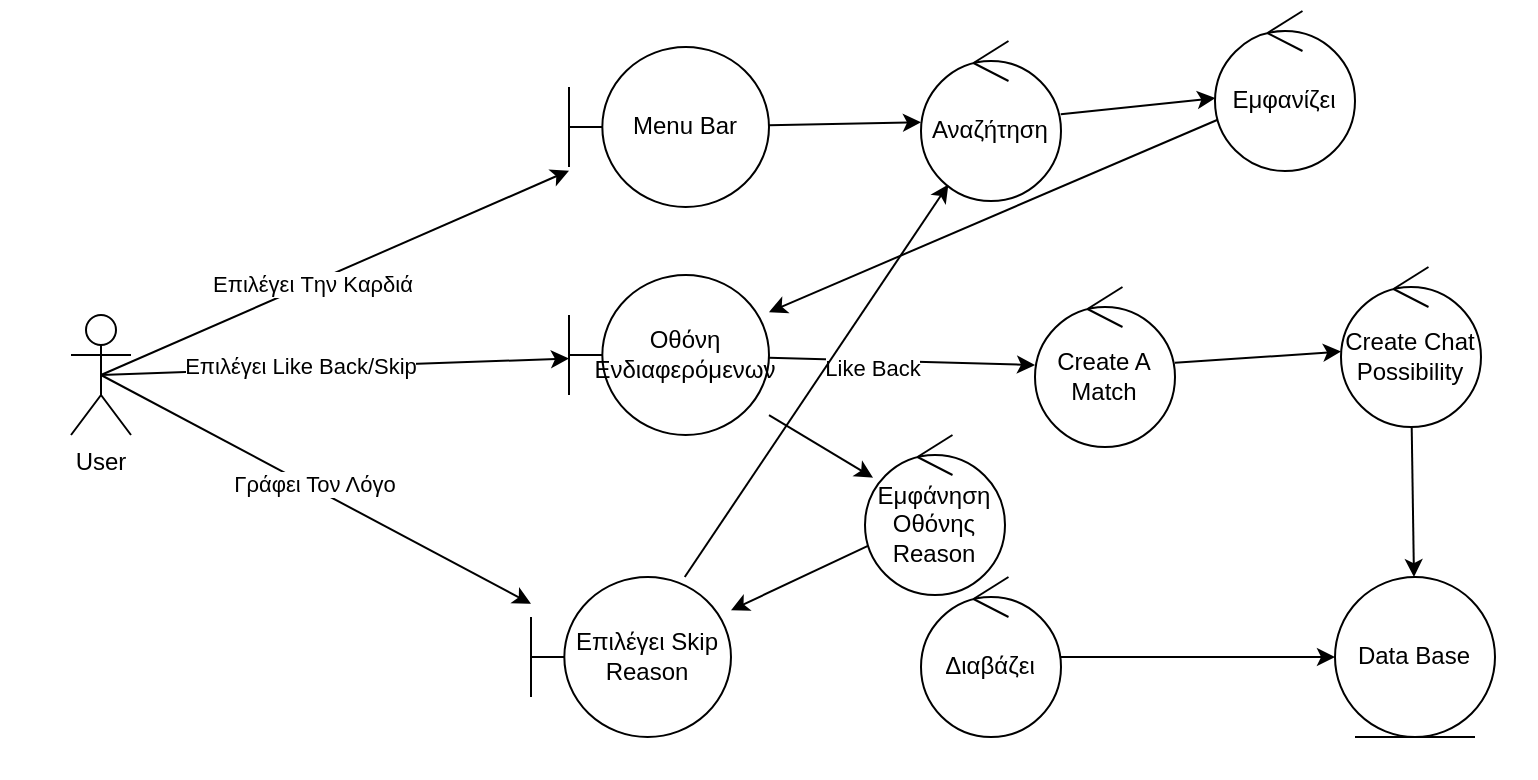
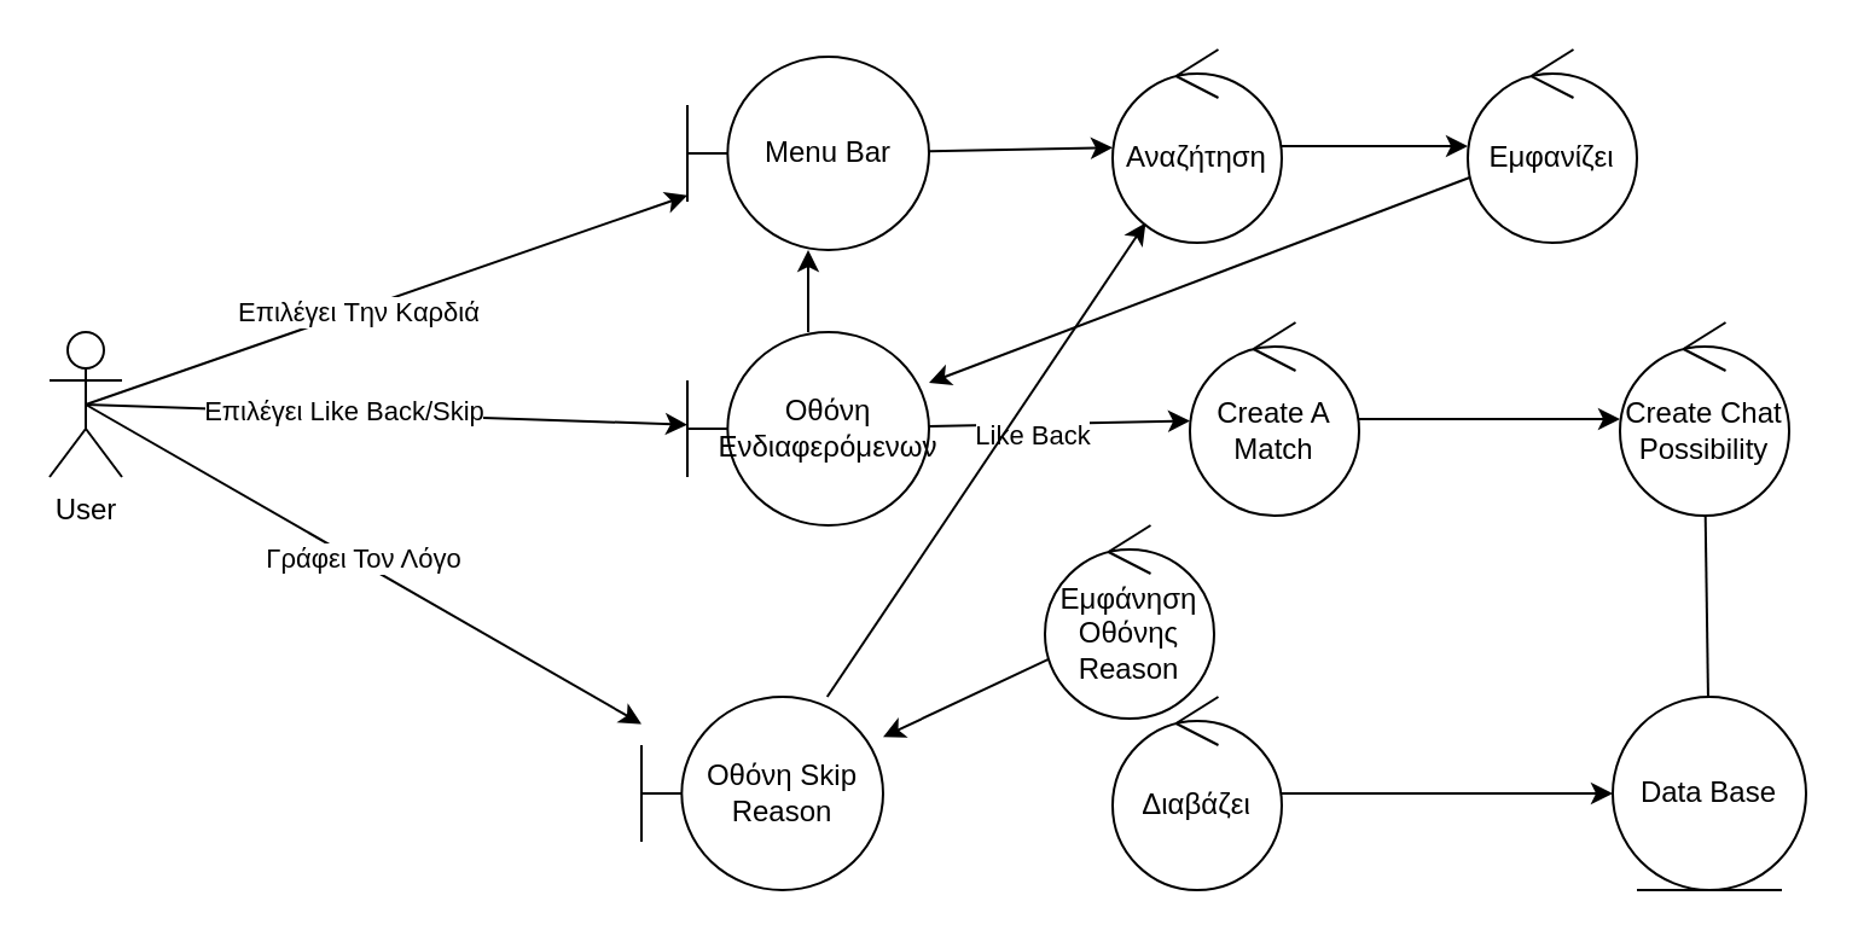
  <mxCell id="0" />
  <mxCell id="1" parent="0" />
  <mxCell id="2" value="Data Base" style="ellipse;shape=umlEntity;whiteSpace=wrap;html=1;" vertex="1" parent="1"><mxGeometry x="667" y="288" width="80" height="80" as="geometry" /></mxCell>
  <mxCell id="3" style="edgeStyle=none;rounded=0;orthogonalLoop=1;jettySize=auto;html=1;exitX=0.5;exitY=0.5;exitDx=0;exitDy=0;exitPerimeter=0;" edge="1" parent="1" source="9" target="13"><mxGeometry relative="1" as="geometry" /></mxCell>
  <mxCell id="4" value="Eπιλέγει Tην Kαρδιά" style="edgeLabel;html=1;align=center;verticalAlign=middle;resizable=0;points=[];" vertex="1" connectable="0" parent="3"><mxGeometry x="-0.093" y="-1" relative="1" as="geometry"><mxPoint x="-1" as="offset" /></mxGeometry></mxCell>
  <mxCell id="5" style="edgeStyle=none;rounded=0;orthogonalLoop=1;jettySize=auto;html=1;exitX=0.5;exitY=0.5;exitDx=0;exitDy=0;exitPerimeter=0;" edge="1" parent="1" source="9" target="17"><mxGeometry relative="1" as="geometry" /></mxCell>
  <mxCell id="6" value="Επιλέγει Like Back/Skip" style="edgeLabel;html=1;align=center;verticalAlign=middle;resizable=0;points=[];" vertex="1" connectable="0" parent="5"><mxGeometry x="-0.153" y="1" relative="1" as="geometry"><mxPoint x="1" as="offset" /></mxGeometry></mxCell>
  <mxCell id="7" style="edgeStyle=none;rounded=0;orthogonalLoop=1;jettySize=auto;html=1;exitX=0.5;exitY=0.5;exitDx=0;exitDy=0;exitPerimeter=0;" edge="1" parent="1" source="9" target="23"><mxGeometry relative="1" as="geometry" /></mxCell>
  <mxCell id="8" value="Γράφει Τον Λόγο" style="edgeLabel;html=1;align=center;verticalAlign=middle;resizable=0;points=[];" vertex="1" connectable="0" parent="7"><mxGeometry x="-0.014" y="2" relative="1" as="geometry"><mxPoint as="offset" /></mxGeometry></mxCell>
- <mxCell id="9" value="User" style="shape=umlActor;verticalLabelPosition=bottom;verticalAlign=top;html=1;" vertex="1" parent="1"><mxGeometry x="35" y="157" width="30" height="60" as="geometry" /></mxCell>
+ <mxCell id="9" value="User" style="shape=umlActor;verticalLabelPosition=bottom;verticalAlign=top;html=1;" vertex="1" parent="1"><mxGeometry x="20" y="137" width="30" height="60" as="geometry" /></mxCell>
  <mxCell id="10" value="" style="edgeStyle=none;rounded=0;orthogonalLoop=1;jettySize=auto;html=1;" edge="1" parent="1" source="11" target="17"><mxGeometry relative="1" as="geometry" /></mxCell>
- <mxCell id="11" value="Εμφανίζει" style="ellipse;shape=umlControl;whiteSpace=wrap;html=1;" vertex="1" parent="1"><mxGeometry x="607" y="5" width="70" height="80" as="geometry" /></mxCell>
+ <mxCell id="11" value="Εμφανίζει" style="ellipse;shape=umlControl;whiteSpace=wrap;html=1;" vertex="1" parent="1"><mxGeometry x="607" y="20" width="70" height="80" as="geometry" /></mxCell>
  <mxCell id="12" value="" style="edgeStyle=none;rounded=0;orthogonalLoop=1;jettySize=auto;html=1;" edge="1" parent="1" source="13" target="25"><mxGeometry relative="1" as="geometry" /></mxCell>
  <mxCell id="13" value="Menu Bar" style="shape=umlBoundary;whiteSpace=wrap;html=1;" vertex="1" parent="1"><mxGeometry x="284" y="23" width="100" height="80" as="geometry" /></mxCell>
  <mxCell id="14" value="" style="edgeStyle=none;rounded=0;orthogonalLoop=1;jettySize=auto;html=1;" edge="1" parent="1" source="17" target="21"><mxGeometry relative="1" as="geometry" /></mxCell>
  <mxCell id="15" value="Like Back" style="edgeLabel;html=1;align=center;verticalAlign=middle;resizable=0;points=[];" vertex="1" connectable="0" parent="14"><mxGeometry x="-0.219" y="-4" relative="1" as="geometry"><mxPoint as="offset" /></mxGeometry></mxCell>
- <mxCell id="16" value="" style="edgeStyle=none;rounded=0;orthogonalLoop=1;jettySize=auto;html=1;" edge="1" parent="1" source="17" target="29"><mxGeometry relative="1" as="geometry" /></mxCell>
+ <mxCell id="16" value="" style="edgeStyle=none;rounded=0;orthogonalLoop=1;jettySize=auto;html=1;" edge="1" parent="1" source="17" target="13"><mxGeometry relative="1" as="geometry" /></mxCell>
  <mxCell id="17" value="Οθόνη Ενδιαφερόμενων" style="shape=umlBoundary;whiteSpace=wrap;html=1;" vertex="1" parent="1"><mxGeometry x="284" y="137" width="100" height="80" as="geometry" /></mxCell>
- <mxCell id="18" value="" style="edgeStyle=none;rounded=0;orthogonalLoop=1;jettySize=auto;html=1;" edge="1" parent="1" source="19" target="2"><mxGeometry relative="1" as="geometry" /></mxCell>
+ <mxCell id="18" value="" style="edgeStyle=none;rounded=0;orthogonalLoop=1;jettySize=auto;html=1;endArrow=none;" edge="1" parent="1" source="19" target="2"><mxGeometry relative="1" as="geometry" /></mxCell>
  <mxCell id="19" value="Create Chat&lt;div&gt;Possibility&lt;/div&gt;" style="ellipse;shape=umlControl;whiteSpace=wrap;html=1;" vertex="1" parent="1"><mxGeometry x="670" y="133" width="70" height="80" as="geometry" /></mxCell>
  <mxCell id="20" value="" style="edgeStyle=none;rounded=0;orthogonalLoop=1;jettySize=auto;html=1;" edge="1" parent="1" source="21" target="19"><mxGeometry relative="1" as="geometry" /></mxCell>
- <mxCell id="21" value="Create A Match" style="ellipse;shape=umlControl;whiteSpace=wrap;html=1;" vertex="1" parent="1"><mxGeometry x="517" y="143" width="70" height="80" as="geometry" /></mxCell>
+ <mxCell id="21" value="Create A Match" style="ellipse;shape=umlControl;whiteSpace=wrap;html=1;" vertex="1" parent="1"><mxGeometry x="492" y="133" width="70" height="80" as="geometry" /></mxCell>
  <mxCell id="22" value="" style="edgeStyle=none;rounded=0;orthogonalLoop=1;jettySize=auto;html=1;" edge="1" parent="1" source="23" target="25"><mxGeometry relative="1" as="geometry" /></mxCell>
- <mxCell id="23" value="Eπιλέγει Skip Reason" style="shape=umlBoundary;whiteSpace=wrap;html=1;" vertex="1" parent="1"><mxGeometry x="265" y="288" width="100" height="80" as="geometry" /></mxCell>
+ <mxCell id="23" value="Οθόνη Skip Reason" style="shape=umlBoundary;whiteSpace=wrap;html=1;" vertex="1" parent="1"><mxGeometry x="265" y="288" width="100" height="80" as="geometry" /></mxCell>
  <mxCell id="24" value="" style="edgeStyle=none;rounded=0;orthogonalLoop=1;jettySize=auto;html=1;" edge="1" parent="1" source="25" target="11"><mxGeometry relative="1" as="geometry" /></mxCell>
  <mxCell id="25" value="Αναζήτηση" style="ellipse;shape=umlControl;whiteSpace=wrap;html=1;" vertex="1" parent="1"><mxGeometry x="460" y="20" width="70" height="80" as="geometry" /></mxCell>
  <mxCell id="26" value="" style="edgeStyle=none;rounded=0;orthogonalLoop=1;jettySize=auto;html=1;" edge="1" parent="1" source="27" target="2"><mxGeometry relative="1" as="geometry" /></mxCell>
  <mxCell id="27" value="Διαβάζει" style="ellipse;shape=umlControl;whiteSpace=wrap;html=1;" vertex="1" parent="1"><mxGeometry x="460" y="288" width="70" height="80" as="geometry" /></mxCell>
  <mxCell id="28" value="" style="edgeStyle=none;rounded=0;orthogonalLoop=1;jettySize=auto;html=1;" edge="1" parent="1" source="29" target="23"><mxGeometry relative="1" as="geometry" /></mxCell>
  <mxCell id="29" value="Εμφάνηση&lt;br&gt;Οθόνης Reason" style="ellipse;shape=umlControl;whiteSpace=wrap;html=1;" vertex="1" parent="1"><mxGeometry x="432" y="217" width="70" height="80" as="geometry" /></mxCell>
